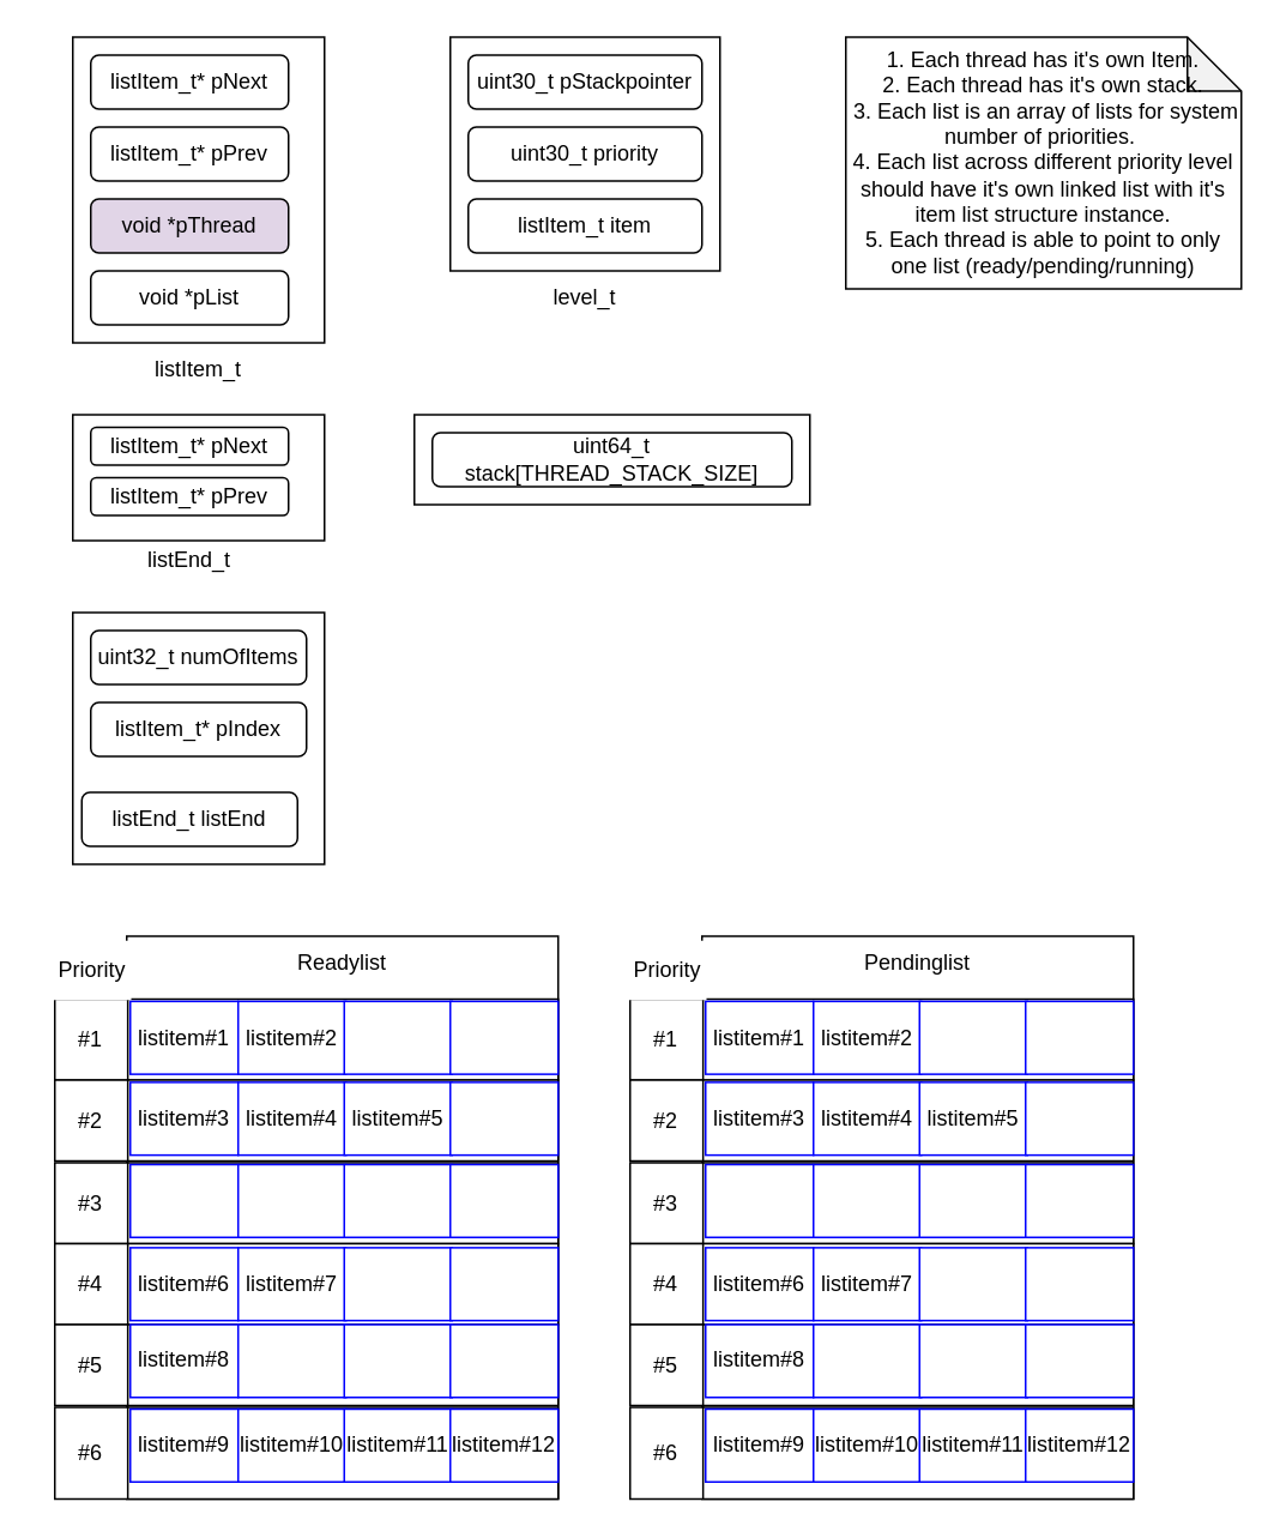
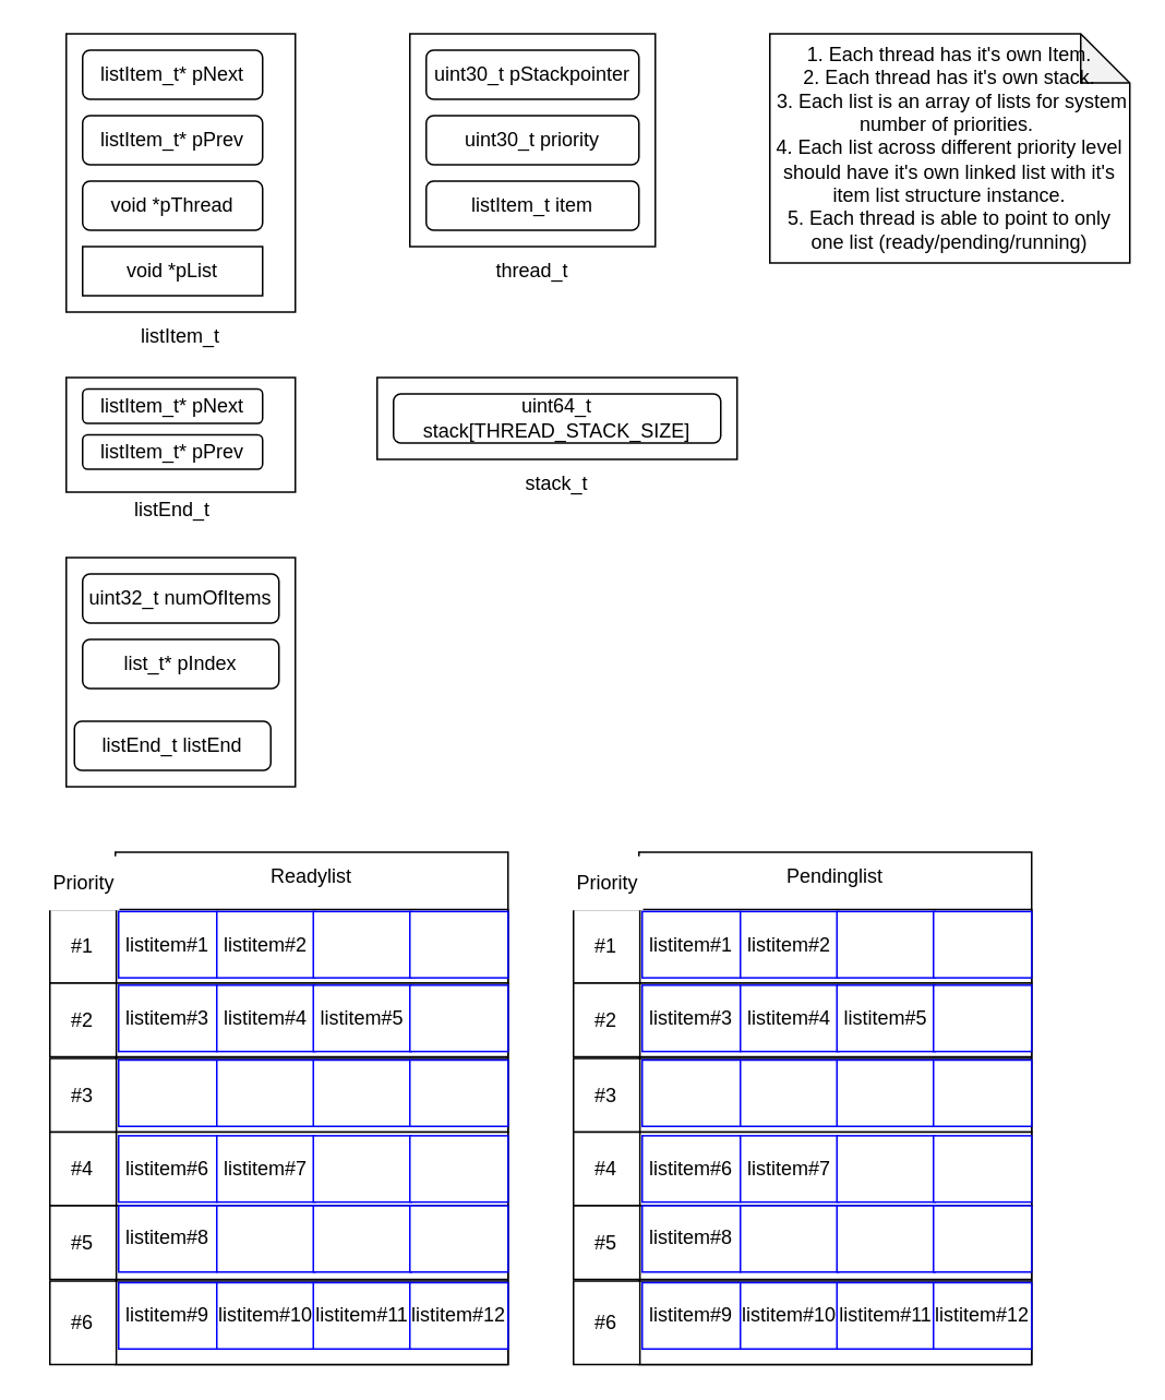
  <mxCell id="0" />
  <mxCell id="1" parent="0" />
  <mxCell id="2" value="" style="group" parent="1" vertex="1" connectable="0"><mxGeometry x="40" y="20" width="140" height="200" as="geometry" /></mxCell>
  <mxCell id="3" value="" style="rounded=0;whiteSpace=wrap;html=1;" parent="2" vertex="1"><mxGeometry width="140" height="170" as="geometry" /></mxCell>
  <mxCell id="4" value="listItem_t" style="text;html=1;strokeColor=none;fillColor=none;align=center;verticalAlign=middle;whiteSpace=wrap;rounded=0;" parent="2" vertex="1"><mxGeometry x="40" y="170" width="60" height="30" as="geometry" /></mxCell>
  <mxCell id="5" value="listItem_t* pNext" style="rounded=1;whiteSpace=wrap;html=1;" parent="2" vertex="1"><mxGeometry x="10" y="10" width="110" height="30" as="geometry" /></mxCell>
  <mxCell id="6" value="listItem_t* pPrev" style="rounded=1;whiteSpace=wrap;html=1;" parent="2" vertex="1"><mxGeometry x="10" y="50" width="110" height="30" as="geometry" /></mxCell>
- <mxCell id="7" value="void *pThread" style="rounded=1;whiteSpace=wrap;html=1;fillColor=#e1d5e7;" parent="2" vertex="1"><mxGeometry x="10" y="90" width="110" height="30" as="geometry" /></mxCell>
- <mxCell id="8" value="void *pList" style="rounded=1;whiteSpace=wrap;html=1;" parent="2" vertex="1"><mxGeometry x="10" y="130" width="110" height="30" as="geometry" /></mxCell>
+ <mxCell id="7" value="void *pThread" style="rounded=1;whiteSpace=wrap;html=1;" parent="2" vertex="1"><mxGeometry x="10" y="90" width="110" height="30" as="geometry" /></mxCell>
+ <mxCell id="8" value="void *pList" style="whiteSpace=wrap;html=1;rounded=0;" parent="2" vertex="1"><mxGeometry x="10" y="130" width="110" height="30" as="geometry" /></mxCell>
  <mxCell id="9" value="" style="group" parent="1" vertex="1" connectable="0"><mxGeometry x="40" y="230" width="140" height="91" as="geometry" /></mxCell>
  <mxCell id="10" value="" style="rounded=0;whiteSpace=wrap;html=1;" parent="9" vertex="1"><mxGeometry width="140" height="70" as="geometry" /></mxCell>
  <mxCell id="11" value="listEnd_t" style="text;html=1;strokeColor=none;fillColor=none;align=center;verticalAlign=middle;whiteSpace=wrap;rounded=0;" parent="9" vertex="1"><mxGeometry x="35" y="70" width="60" height="21" as="geometry" /></mxCell>
  <mxCell id="12" value="listItem_t* pNext" style="rounded=1;whiteSpace=wrap;html=1;" parent="9" vertex="1"><mxGeometry x="10" y="7" width="110" height="21" as="geometry" /></mxCell>
  <mxCell id="13" value="listItem_t* pPrev" style="rounded=1;whiteSpace=wrap;html=1;" parent="9" vertex="1"><mxGeometry x="10" y="35" width="110" height="21" as="geometry" /></mxCell>
  <mxCell id="14" value="" style="group" parent="1" vertex="1" connectable="0"><mxGeometry x="40" y="340" width="140" height="170" as="geometry" /></mxCell>
  <mxCell id="15" value="" style="rounded=0;whiteSpace=wrap;html=1;" parent="14" vertex="1"><mxGeometry width="140" height="140" as="geometry" /></mxCell>
  <mxCell id="16" value="uint32_t numOfItems" style="rounded=1;whiteSpace=wrap;html=1;" parent="14" vertex="1"><mxGeometry x="10" y="10" width="120" height="30" as="geometry" /></mxCell>
- <mxCell id="17" value="listItem_t* pIndex" style="rounded=1;whiteSpace=wrap;html=1;" parent="14" vertex="1"><mxGeometry x="10" y="50" width="120" height="30" as="geometry" /></mxCell>
+ <mxCell id="17" value="list_t* pIndex" style="rounded=1;whiteSpace=wrap;html=1;" parent="14" vertex="1"><mxGeometry x="10" y="50" width="120" height="30" as="geometry" /></mxCell>
  <mxCell id="18" value="listEnd_t listEnd" style="rounded=1;whiteSpace=wrap;html=1;" parent="14" vertex="1"><mxGeometry x="5" y="100" width="120" height="30" as="geometry" /></mxCell>
  <mxCell id="19" value="" style="group" parent="1" vertex="1" connectable="0"><mxGeometry x="250" y="20" width="150" height="160" as="geometry" /></mxCell>
  <mxCell id="20" value="" style="rounded=0;whiteSpace=wrap;html=1;" parent="19" vertex="1"><mxGeometry width="150" height="130" as="geometry" /></mxCell>
- <mxCell id="21" value="level_t" style="text;html=1;strokeColor=none;fillColor=none;align=center;verticalAlign=middle;whiteSpace=wrap;rounded=0;" parent="19" vertex="1"><mxGeometry x="45" y="130" width="60" height="30" as="geometry" /></mxCell>
+ <mxCell id="21" value="thread_t" style="text;html=1;strokeColor=none;fillColor=none;align=center;verticalAlign=middle;whiteSpace=wrap;rounded=0;" parent="19" vertex="1"><mxGeometry x="45" y="130" width="60" height="30" as="geometry" /></mxCell>
  <mxCell id="22" value="uint30_t pStackpointer" style="rounded=1;whiteSpace=wrap;html=1;" parent="19" vertex="1"><mxGeometry x="10" y="10" width="130" height="30" as="geometry" /></mxCell>
  <mxCell id="23" value="uint30_t priority" style="rounded=1;whiteSpace=wrap;html=1;" parent="19" vertex="1"><mxGeometry x="10" y="50" width="130" height="30" as="geometry" /></mxCell>
  <mxCell id="24" value="listItem_t item" style="rounded=1;whiteSpace=wrap;html=1;" parent="19" vertex="1"><mxGeometry x="10" y="90" width="130" height="30" as="geometry" /></mxCell>
  <mxCell id="25" value="" style="group" parent="1" vertex="1" connectable="0"><mxGeometry x="230" y="230" width="220" height="80" as="geometry" /></mxCell>
  <mxCell id="26" value="" style="rounded=0;whiteSpace=wrap;html=1;" parent="25" vertex="1"><mxGeometry width="220" height="50" as="geometry" /></mxCell>
+ <mxCell id="27" value="stack_t" style="text;html=1;strokeColor=none;fillColor=none;align=center;verticalAlign=middle;whiteSpace=wrap;rounded=0;" parent="25" vertex="1"><mxGeometry x="80" y="50" width="60" height="30" as="geometry" /></mxCell>
  <mxCell id="28" value="uint64_t stack[THREAD_STACK_SIZE]" style="rounded=1;whiteSpace=wrap;html=1;" parent="25" vertex="1"><mxGeometry x="10" y="10" width="200" height="30" as="geometry" /></mxCell>
  <mxCell id="29" value="1. Each thread has it's own Item.&lt;br&gt;2. Each thread has it's own stack.&lt;br&gt;&amp;nbsp;3. Each list is an array of lists for system number of priorities.&amp;nbsp;&lt;br&gt;4. Each list across different priority level should have it's own linked list with it's item list structure instance.&lt;br&gt;5. Each thread is able to point to only one list (ready/pending/running)" style="shape=note;whiteSpace=wrap;html=1;backgroundOutline=1;darkOpacity=0.05;" parent="1" vertex="1"><mxGeometry x="470" y="20" width="220" height="140" as="geometry" /></mxCell>
  <mxCell id="30" value="" style="group" parent="1" vertex="1" connectable="0"><mxGeometry x="340" y="520" width="290" height="313" as="geometry" /></mxCell>
  <mxCell id="31" value="" style="rounded=0;whiteSpace=wrap;html=1;" parent="30" vertex="1"><mxGeometry x="50" width="240" height="313" as="geometry" /></mxCell>
  <mxCell id="32" value="" style="rounded=0;whiteSpace=wrap;html=1;" parent="30" vertex="1"><mxGeometry x="10" y="35" width="280" height="45" as="geometry" /></mxCell>
  <mxCell id="33" value="" style="rounded=0;whiteSpace=wrap;html=1;" parent="30" vertex="1"><mxGeometry x="10" y="80" width="280" height="45" as="geometry" /></mxCell>
  <mxCell id="34" value="" style="rounded=0;whiteSpace=wrap;html=1;" parent="30" vertex="1"><mxGeometry x="10" y="126" width="280" height="45" as="geometry" /></mxCell>
  <mxCell id="35" value="" style="rounded=0;whiteSpace=wrap;html=1;" parent="30" vertex="1"><mxGeometry x="10" y="171" width="280" height="45" as="geometry" /></mxCell>
  <mxCell id="36" value="" style="rounded=0;whiteSpace=wrap;html=1;" parent="30" vertex="1"><mxGeometry x="10" y="216" width="280" height="45" as="geometry" /></mxCell>
  <mxCell id="37" value="" style="rounded=0;whiteSpace=wrap;html=1;" parent="30" vertex="1"><mxGeometry x="10" y="262" width="280" height="51" as="geometry" /></mxCell>
  <mxCell id="38" value="Pendinglist" style="text;html=1;strokeColor=none;fillColor=none;align=center;verticalAlign=middle;whiteSpace=wrap;rounded=0;" parent="30" vertex="1"><mxGeometry x="140" width="60" height="30" as="geometry" /></mxCell>
  <mxCell id="39" value="" style="endArrow=none;html=1;entryX=0.145;entryY=-0.051;entryDx=0;entryDy=0;entryPerimeter=0;exitX=0.145;exitY=1;exitDx=0;exitDy=0;exitPerimeter=0;" parent="30" source="37" target="32" edge="1"><mxGeometry width="50" height="50" relative="1" as="geometry"><mxPoint x="20" y="103" as="sourcePoint" /><mxPoint x="70" y="53" as="targetPoint" /></mxGeometry></mxCell>
  <mxCell id="40" value="#1" style="text;html=1;strokeColor=none;fillColor=none;align=center;verticalAlign=middle;whiteSpace=wrap;rounded=0;" parent="30" vertex="1"><mxGeometry y="42.5" width="60" height="30" as="geometry" /></mxCell>
  <mxCell id="41" value="#2" style="text;html=1;strokeColor=none;fillColor=none;align=center;verticalAlign=middle;whiteSpace=wrap;rounded=0;" parent="30" vertex="1"><mxGeometry y="87.5" width="60" height="30" as="geometry" /></mxCell>
  <mxCell id="42" value="#3" style="text;html=1;strokeColor=none;fillColor=none;align=center;verticalAlign=middle;whiteSpace=wrap;rounded=0;" parent="30" vertex="1"><mxGeometry y="133.5" width="60" height="30" as="geometry" /></mxCell>
  <mxCell id="43" value="#4" style="text;html=1;strokeColor=none;fillColor=none;align=center;verticalAlign=middle;whiteSpace=wrap;rounded=0;" parent="30" vertex="1"><mxGeometry y="178.5" width="60" height="30" as="geometry" /></mxCell>
  <mxCell id="44" value="#5" style="text;html=1;strokeColor=none;fillColor=none;align=center;verticalAlign=middle;whiteSpace=wrap;rounded=0;" parent="30" vertex="1"><mxGeometry y="223.5" width="60" height="30" as="geometry" /></mxCell>
  <mxCell id="45" value="#6" style="text;html=1;strokeColor=none;fillColor=none;align=center;verticalAlign=middle;whiteSpace=wrap;rounded=0;" parent="30" vertex="1"><mxGeometry y="272.5" width="60" height="30" as="geometry" /></mxCell>
  <mxCell id="46" value="listitem#1" style="rounded=0;whiteSpace=wrap;html=1;strokeColor=#0000FF;" parent="30" vertex="1"><mxGeometry x="52" y="36.25" width="60" height="40.5" as="geometry" /></mxCell>
  <mxCell id="47" value="listitem#2" style="rounded=0;whiteSpace=wrap;html=1;strokeColor=#0000FF;" parent="30" vertex="1"><mxGeometry x="112" y="36.25" width="60" height="40.5" as="geometry" /></mxCell>
  <mxCell id="48" value="" style="rounded=0;whiteSpace=wrap;html=1;strokeColor=#0000FF;" parent="30" vertex="1"><mxGeometry x="171" y="36.25" width="60" height="40.5" as="geometry" /></mxCell>
  <mxCell id="49" value="" style="rounded=0;whiteSpace=wrap;html=1;strokeColor=#0000FF;" parent="30" vertex="1"><mxGeometry x="230" y="36.25" width="60" height="40.5" as="geometry" /></mxCell>
  <mxCell id="50" value="listitem#3" style="rounded=0;whiteSpace=wrap;html=1;strokeColor=#0000FF;" parent="30" vertex="1"><mxGeometry x="52" y="81.25" width="60" height="40.5" as="geometry" /></mxCell>
  <mxCell id="51" value="listitem#4" style="rounded=0;whiteSpace=wrap;html=1;strokeColor=#0000FF;" parent="30" vertex="1"><mxGeometry x="112" y="81.25" width="60" height="40.5" as="geometry" /></mxCell>
  <mxCell id="52" value="listitem#5" style="rounded=0;whiteSpace=wrap;html=1;strokeColor=#0000FF;" parent="30" vertex="1"><mxGeometry x="171" y="81.25" width="60" height="40.5" as="geometry" /></mxCell>
  <mxCell id="53" value="" style="rounded=0;whiteSpace=wrap;html=1;strokeColor=#0000FF;" parent="30" vertex="1"><mxGeometry x="230" y="81.25" width="60" height="40.5" as="geometry" /></mxCell>
  <mxCell id="54" value="" style="rounded=0;whiteSpace=wrap;html=1;strokeColor=#0000FF;" parent="30" vertex="1"><mxGeometry x="52" y="127" width="60" height="40.5" as="geometry" /></mxCell>
  <mxCell id="55" value="" style="rounded=0;whiteSpace=wrap;html=1;strokeColor=#0000FF;" parent="30" vertex="1"><mxGeometry x="112" y="127" width="60" height="40.5" as="geometry" /></mxCell>
  <mxCell id="56" value="" style="rounded=0;whiteSpace=wrap;html=1;strokeColor=#0000FF;" parent="30" vertex="1"><mxGeometry x="171" y="127" width="60" height="40.5" as="geometry" /></mxCell>
  <mxCell id="57" value="" style="rounded=0;whiteSpace=wrap;html=1;strokeColor=#0000FF;" parent="30" vertex="1"><mxGeometry x="230" y="127" width="60" height="40.5" as="geometry" /></mxCell>
  <mxCell id="58" value="listitem#6" style="rounded=0;whiteSpace=wrap;html=1;strokeColor=#0000FF;" parent="30" vertex="1"><mxGeometry x="52" y="173.25" width="60" height="40.5" as="geometry" /></mxCell>
  <mxCell id="59" value="listitem#7" style="rounded=0;whiteSpace=wrap;html=1;strokeColor=#0000FF;" parent="30" vertex="1"><mxGeometry x="112" y="173.25" width="60" height="40.5" as="geometry" /></mxCell>
  <mxCell id="60" value="" style="rounded=0;whiteSpace=wrap;html=1;strokeColor=#0000FF;" parent="30" vertex="1"><mxGeometry x="171" y="173.25" width="60" height="40.5" as="geometry" /></mxCell>
  <mxCell id="61" value="" style="rounded=0;whiteSpace=wrap;html=1;strokeColor=#0000FF;" parent="30" vertex="1"><mxGeometry x="230" y="173.25" width="60" height="40.5" as="geometry" /></mxCell>
  <mxCell id="62" value="listitem#8" style="rounded=0;whiteSpace=wrap;html=1;strokeColor=#0000FF;" parent="30" vertex="1"><mxGeometry x="52" y="216" width="60" height="40.5" as="geometry" /></mxCell>
  <mxCell id="63" value="" style="rounded=0;whiteSpace=wrap;html=1;strokeColor=#0000FF;" parent="30" vertex="1"><mxGeometry x="112" y="216" width="60" height="40.5" as="geometry" /></mxCell>
  <mxCell id="64" value="" style="rounded=0;whiteSpace=wrap;html=1;strokeColor=#0000FF;" parent="30" vertex="1"><mxGeometry x="171" y="216" width="60" height="40.5" as="geometry" /></mxCell>
  <mxCell id="65" value="" style="rounded=0;whiteSpace=wrap;html=1;strokeColor=#0000FF;" parent="30" vertex="1"><mxGeometry x="230" y="216" width="60" height="40.5" as="geometry" /></mxCell>
  <mxCell id="66" value="listitem#9" style="rounded=0;whiteSpace=wrap;html=1;strokeColor=#0000FF;" parent="30" vertex="1"><mxGeometry x="52" y="263" width="60" height="40.5" as="geometry" /></mxCell>
  <mxCell id="67" value="listitem#10" style="rounded=0;whiteSpace=wrap;html=1;strokeColor=#0000FF;" parent="30" vertex="1"><mxGeometry x="112" y="263" width="60" height="40.5" as="geometry" /></mxCell>
  <mxCell id="68" value="listitem#11" style="rounded=0;whiteSpace=wrap;html=1;strokeColor=#0000FF;" parent="30" vertex="1"><mxGeometry x="171" y="263" width="60" height="40.5" as="geometry" /></mxCell>
  <mxCell id="69" value="listitem#12" style="rounded=0;whiteSpace=wrap;html=1;strokeColor=#0000FF;" parent="30" vertex="1"><mxGeometry x="230" y="263" width="60" height="40.5" as="geometry" /></mxCell>
  <mxCell id="70" value="Priority" style="rounded=0;whiteSpace=wrap;html=1;strokeColor=#FFFFFF;" parent="30" vertex="1"><mxGeometry x="10" y="3" width="42" height="32" as="geometry" /></mxCell>
  <mxCell id="71" value="" style="group" parent="1" vertex="1" connectable="0"><mxGeometry x="20" y="520" width="290" height="313" as="geometry" /></mxCell>
  <mxCell id="72" value="" style="rounded=0;whiteSpace=wrap;html=1;" parent="71" vertex="1"><mxGeometry x="50" width="240" height="313" as="geometry" /></mxCell>
  <mxCell id="73" value="" style="rounded=0;whiteSpace=wrap;html=1;" parent="71" vertex="1"><mxGeometry x="10" y="35" width="280" height="45" as="geometry" /></mxCell>
  <mxCell id="74" value="" style="rounded=0;whiteSpace=wrap;html=1;" parent="71" vertex="1"><mxGeometry x="10" y="80" width="280" height="45" as="geometry" /></mxCell>
  <mxCell id="75" value="" style="rounded=0;whiteSpace=wrap;html=1;" parent="71" vertex="1"><mxGeometry x="10" y="126" width="280" height="45" as="geometry" /></mxCell>
  <mxCell id="76" value="" style="rounded=0;whiteSpace=wrap;html=1;" parent="71" vertex="1"><mxGeometry x="10" y="171" width="280" height="45" as="geometry" /></mxCell>
  <mxCell id="77" value="" style="rounded=0;whiteSpace=wrap;html=1;" parent="71" vertex="1"><mxGeometry x="10" y="216" width="280" height="45" as="geometry" /></mxCell>
  <mxCell id="78" value="" style="rounded=0;whiteSpace=wrap;html=1;" parent="71" vertex="1"><mxGeometry x="10" y="262" width="280" height="51" as="geometry" /></mxCell>
  <mxCell id="79" value="Readylist" style="text;html=1;strokeColor=none;fillColor=none;align=center;verticalAlign=middle;whiteSpace=wrap;rounded=0;" parent="71" vertex="1"><mxGeometry x="140" width="60" height="30" as="geometry" /></mxCell>
  <mxCell id="80" value="" style="endArrow=none;html=1;entryX=0.145;entryY=-0.051;entryDx=0;entryDy=0;entryPerimeter=0;exitX=0.145;exitY=1;exitDx=0;exitDy=0;exitPerimeter=0;" parent="71" source="78" target="73" edge="1"><mxGeometry width="50" height="50" relative="1" as="geometry"><mxPoint x="20" y="103" as="sourcePoint" /><mxPoint x="70" y="53" as="targetPoint" /></mxGeometry></mxCell>
  <mxCell id="81" value="#1" style="text;html=1;strokeColor=none;fillColor=none;align=center;verticalAlign=middle;whiteSpace=wrap;rounded=0;" parent="71" vertex="1"><mxGeometry y="42.5" width="60" height="30" as="geometry" /></mxCell>
  <mxCell id="82" value="#2" style="text;html=1;strokeColor=none;fillColor=none;align=center;verticalAlign=middle;whiteSpace=wrap;rounded=0;" parent="71" vertex="1"><mxGeometry y="87.5" width="60" height="30" as="geometry" /></mxCell>
  <mxCell id="83" value="#3" style="text;html=1;strokeColor=none;fillColor=none;align=center;verticalAlign=middle;whiteSpace=wrap;rounded=0;" parent="71" vertex="1"><mxGeometry y="133.5" width="60" height="30" as="geometry" /></mxCell>
  <mxCell id="84" value="#4" style="text;html=1;strokeColor=none;fillColor=none;align=center;verticalAlign=middle;whiteSpace=wrap;rounded=0;" parent="71" vertex="1"><mxGeometry y="178.5" width="60" height="30" as="geometry" /></mxCell>
  <mxCell id="85" value="#5" style="text;html=1;strokeColor=none;fillColor=none;align=center;verticalAlign=middle;whiteSpace=wrap;rounded=0;" parent="71" vertex="1"><mxGeometry y="223.5" width="60" height="30" as="geometry" /></mxCell>
  <mxCell id="86" value="#6" style="text;html=1;strokeColor=none;fillColor=none;align=center;verticalAlign=middle;whiteSpace=wrap;rounded=0;" parent="71" vertex="1"><mxGeometry y="272.5" width="60" height="30" as="geometry" /></mxCell>
  <mxCell id="87" value="listitem#1" style="rounded=0;whiteSpace=wrap;html=1;strokeColor=#0000FF;" parent="71" vertex="1"><mxGeometry x="52" y="36.25" width="60" height="40.5" as="geometry" /></mxCell>
  <mxCell id="88" value="listitem#2" style="rounded=0;whiteSpace=wrap;html=1;strokeColor=#0000FF;" parent="71" vertex="1"><mxGeometry x="112" y="36.25" width="60" height="40.5" as="geometry" /></mxCell>
  <mxCell id="89" value="" style="rounded=0;whiteSpace=wrap;html=1;strokeColor=#0000FF;" parent="71" vertex="1"><mxGeometry x="171" y="36.25" width="60" height="40.5" as="geometry" /></mxCell>
  <mxCell id="90" value="" style="rounded=0;whiteSpace=wrap;html=1;strokeColor=#0000FF;" parent="71" vertex="1"><mxGeometry x="230" y="36.25" width="60" height="40.5" as="geometry" /></mxCell>
  <mxCell id="91" value="listitem#3" style="rounded=0;whiteSpace=wrap;html=1;strokeColor=#0000FF;" parent="71" vertex="1"><mxGeometry x="52" y="81.25" width="60" height="40.5" as="geometry" /></mxCell>
  <mxCell id="92" value="listitem#4" style="rounded=0;whiteSpace=wrap;html=1;strokeColor=#0000FF;" parent="71" vertex="1"><mxGeometry x="112" y="81.25" width="60" height="40.5" as="geometry" /></mxCell>
  <mxCell id="93" value="listitem#5" style="rounded=0;whiteSpace=wrap;html=1;strokeColor=#0000FF;" parent="71" vertex="1"><mxGeometry x="171" y="81.25" width="60" height="40.5" as="geometry" /></mxCell>
  <mxCell id="94" value="" style="rounded=0;whiteSpace=wrap;html=1;strokeColor=#0000FF;" parent="71" vertex="1"><mxGeometry x="230" y="81.25" width="60" height="40.5" as="geometry" /></mxCell>
  <mxCell id="95" value="" style="rounded=0;whiteSpace=wrap;html=1;strokeColor=#0000FF;" parent="71" vertex="1"><mxGeometry x="52" y="127" width="60" height="40.5" as="geometry" /></mxCell>
  <mxCell id="96" value="" style="rounded=0;whiteSpace=wrap;html=1;strokeColor=#0000FF;" parent="71" vertex="1"><mxGeometry x="112" y="127" width="60" height="40.5" as="geometry" /></mxCell>
  <mxCell id="97" value="" style="rounded=0;whiteSpace=wrap;html=1;strokeColor=#0000FF;" parent="71" vertex="1"><mxGeometry x="171" y="127" width="60" height="40.5" as="geometry" /></mxCell>
  <mxCell id="98" value="" style="rounded=0;whiteSpace=wrap;html=1;strokeColor=#0000FF;" parent="71" vertex="1"><mxGeometry x="230" y="127" width="60" height="40.5" as="geometry" /></mxCell>
  <mxCell id="99" value="listitem#6" style="rounded=0;whiteSpace=wrap;html=1;strokeColor=#0000FF;" parent="71" vertex="1"><mxGeometry x="52" y="173.25" width="60" height="40.5" as="geometry" /></mxCell>
  <mxCell id="100" value="listitem#7" style="rounded=0;whiteSpace=wrap;html=1;strokeColor=#0000FF;" parent="71" vertex="1"><mxGeometry x="112" y="173.25" width="60" height="40.5" as="geometry" /></mxCell>
  <mxCell id="101" value="" style="rounded=0;whiteSpace=wrap;html=1;strokeColor=#0000FF;" parent="71" vertex="1"><mxGeometry x="171" y="173.25" width="60" height="40.5" as="geometry" /></mxCell>
  <mxCell id="102" value="" style="rounded=0;whiteSpace=wrap;html=1;strokeColor=#0000FF;" parent="71" vertex="1"><mxGeometry x="230" y="173.25" width="60" height="40.5" as="geometry" /></mxCell>
  <mxCell id="103" value="listitem#8" style="rounded=0;whiteSpace=wrap;html=1;strokeColor=#0000FF;" parent="71" vertex="1"><mxGeometry x="52" y="216" width="60" height="40.5" as="geometry" /></mxCell>
  <mxCell id="104" value="" style="rounded=0;whiteSpace=wrap;html=1;strokeColor=#0000FF;" parent="71" vertex="1"><mxGeometry x="112" y="216" width="60" height="40.5" as="geometry" /></mxCell>
  <mxCell id="105" value="" style="rounded=0;whiteSpace=wrap;html=1;strokeColor=#0000FF;" parent="71" vertex="1"><mxGeometry x="171" y="216" width="60" height="40.5" as="geometry" /></mxCell>
  <mxCell id="106" value="" style="rounded=0;whiteSpace=wrap;html=1;strokeColor=#0000FF;" parent="71" vertex="1"><mxGeometry x="230" y="216" width="60" height="40.5" as="geometry" /></mxCell>
  <mxCell id="107" value="listitem#9" style="rounded=0;whiteSpace=wrap;html=1;strokeColor=#0000FF;" parent="71" vertex="1"><mxGeometry x="52" y="263" width="60" height="40.5" as="geometry" /></mxCell>
  <mxCell id="108" value="listitem#10" style="rounded=0;whiteSpace=wrap;html=1;strokeColor=#0000FF;" parent="71" vertex="1"><mxGeometry x="112" y="263" width="60" height="40.5" as="geometry" /></mxCell>
  <mxCell id="109" value="listitem#11" style="rounded=0;whiteSpace=wrap;html=1;strokeColor=#0000FF;" parent="71" vertex="1"><mxGeometry x="171" y="263" width="60" height="40.5" as="geometry" /></mxCell>
  <mxCell id="110" value="listitem#12" style="rounded=0;whiteSpace=wrap;html=1;strokeColor=#0000FF;" parent="71" vertex="1"><mxGeometry x="230" y="263" width="60" height="40.5" as="geometry" /></mxCell>
  <mxCell id="111" value="Priority" style="rounded=0;whiteSpace=wrap;html=1;strokeColor=#FFFFFF;" parent="71" vertex="1"><mxGeometry x="10" y="3" width="42" height="32" as="geometry" /></mxCell>
